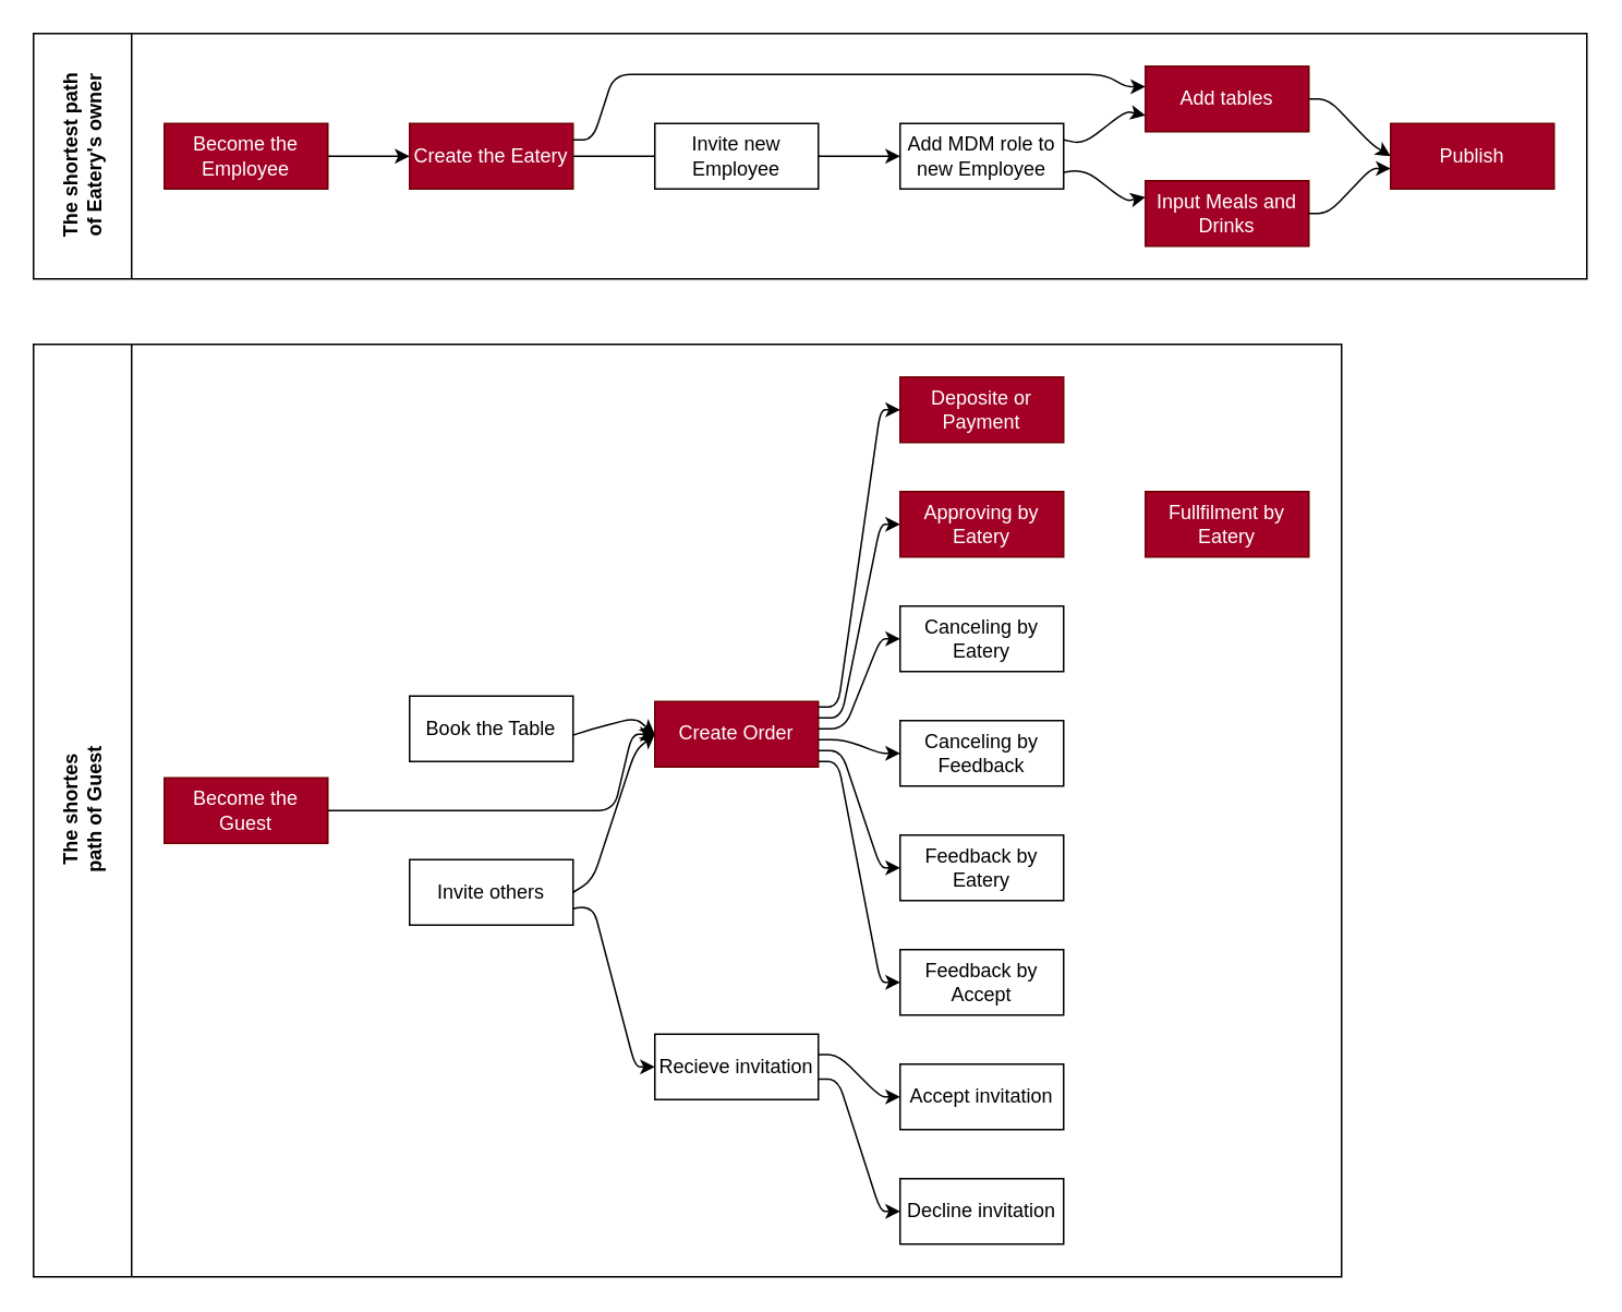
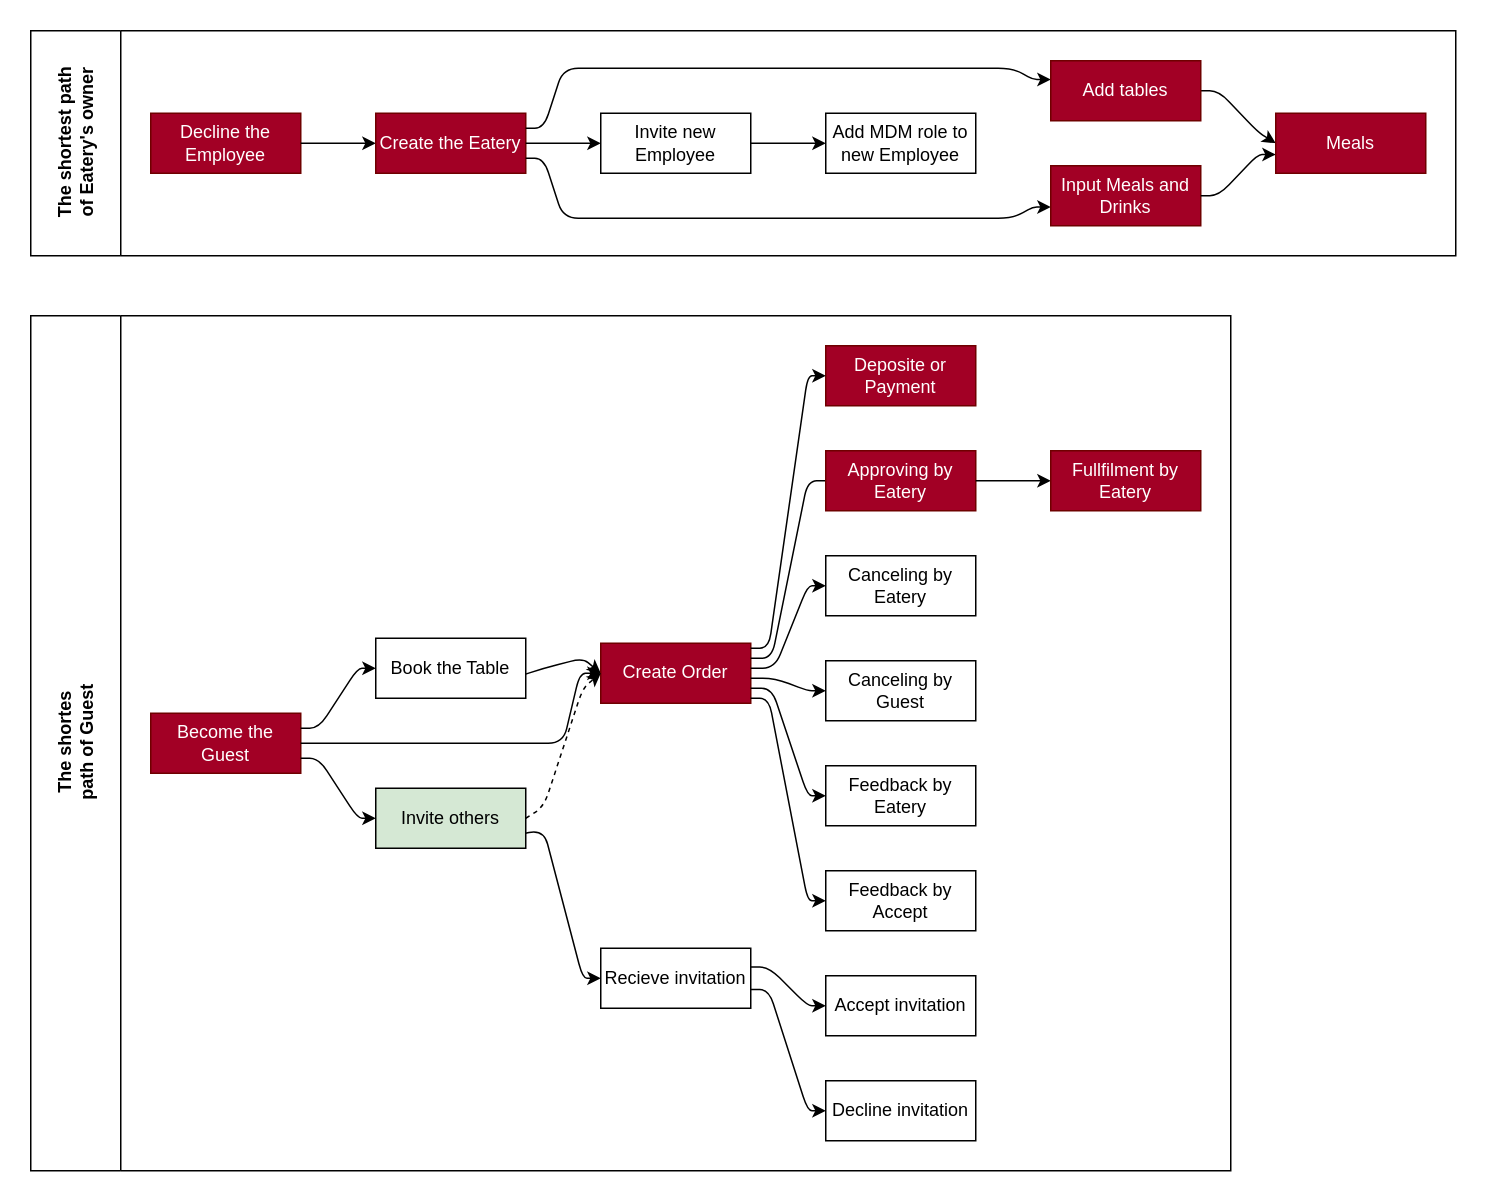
  <mxCell id="0" />
  <mxCell id="1" parent="0" />
  <mxCell id="2" value="The shortest path &lt;br&gt;of Eatery's owner" style="swimlane;html=1;startSize=60;horizontal=0;childLayout=flowLayout;flowOrientation=west;resizable=0;interRankCellSpacing=50;containerType=tree;fontSize=12;" vertex="1" parent="1"><mxGeometry x="20" y="20" width="950" height="150" as="geometry" /></mxCell>
- <mxCell id="3" value="Become the Employee" style="whiteSpace=wrap;html=1;fillColor=#a20025;fontColor=#ffffff;strokeColor=#6F0000;" vertex="1" parent="2"><mxGeometry x="80" y="55" width="100" height="40" as="geometry" /></mxCell>
+ <mxCell id="3" value="Decline the Employee" style="whiteSpace=wrap;html=1;fillColor=#a20025;fontColor=#ffffff;strokeColor=#6F0000;" vertex="1" parent="2"><mxGeometry x="80" y="55" width="100" height="40" as="geometry" /></mxCell>
  <mxCell id="4" value="" style="html=1;rounded=1;curved=0;sourcePerimeterSpacing=0;targetPerimeterSpacing=0;startSize=6;endSize=6;noEdgeStyle=1;orthogonal=1;" edge="1" target="5" source="3" parent="2"><mxGeometry relative="1" as="geometry"><mxPoint x="2260" y="840" as="sourcePoint" /><Array as="points"><mxPoint x="192" y="75" /><mxPoint x="218" y="75" /></Array></mxGeometry></mxCell>
  <mxCell id="5" value="Create the Eatery" style="whiteSpace=wrap;html=1;fillColor=#a20025;fontColor=#ffffff;strokeColor=#6F0000;" vertex="1" parent="2"><mxGeometry x="230" y="55" width="100" height="40" as="geometry" /></mxCell>
- <mxCell id="6" value="" style="html=1;rounded=1;curved=0;sourcePerimeterSpacing=0;targetPerimeterSpacing=0;startSize=6;endSize=6;noEdgeStyle=1;orthogonal=1;endArrow=none;" edge="1" target="7" source="5" parent="2"><mxGeometry relative="1" as="geometry"><mxPoint x="2330" y="800" as="sourcePoint" /><Array as="points"><mxPoint x="344" y="75" /><mxPoint x="368" y="75" /></Array></mxGeometry></mxCell>
+ <mxCell id="6" value="" style="html=1;rounded=1;curved=0;sourcePerimeterSpacing=0;targetPerimeterSpacing=0;startSize=6;endSize=6;noEdgeStyle=1;orthogonal=1;" edge="1" target="7" source="5" parent="2"><mxGeometry relative="1" as="geometry"><mxPoint x="2330" y="800" as="sourcePoint" /><Array as="points"><mxPoint x="344" y="75" /><mxPoint x="368" y="75" /></Array></mxGeometry></mxCell>
  <mxCell id="7" value="Invite new Employee" style="whiteSpace=wrap;html=1;" vertex="1" parent="2"><mxGeometry x="380" y="55" width="100" height="40" as="geometry" /></mxCell>
  <mxCell id="8" value="" style="html=1;rounded=1;curved=0;sourcePerimeterSpacing=0;targetPerimeterSpacing=0;startSize=6;endSize=6;noEdgeStyle=1;orthogonal=1;" edge="1" target="10" source="5" parent="2"><mxGeometry relative="1" as="geometry"><mxPoint x="2400" y="760" as="sourcePoint" /><Array as="points"><mxPoint x="342" y="65" /><mxPoint x="355" y="25" /><mxPoint x="505" y="25" /><mxPoint x="505" y="25" /><mxPoint x="655" y="25" /><mxPoint x="668" y="32.5" /></Array></mxGeometry></mxCell>
  <mxCell id="9" style="edgeStyle=none;html=1;exitX=1;exitY=0.5;exitDx=0;exitDy=0;entryX=0;entryY=0.5;entryDx=0;entryDy=0;noEdgeStyle=1;orthogonal=1;" edge="1" parent="2" source="10" target="18"><mxGeometry relative="1" as="geometry"><Array as="points"><mxPoint x="792" y="40" /><mxPoint x="818" y="67.5" /></Array></mxGeometry></mxCell>
  <mxCell id="10" value="Add tables" style="whiteSpace=wrap;html=1;fillColor=#a20025;fontColor=#ffffff;strokeColor=#6F0000;" vertex="1" parent="2"><mxGeometry x="680" y="20" width="100" height="40" as="geometry" /></mxCell>
  <mxCell id="11" value="" style="html=1;rounded=1;curved=0;sourcePerimeterSpacing=0;targetPerimeterSpacing=0;startSize=6;endSize=6;noEdgeStyle=1;orthogonal=1;" edge="1" target="14" source="7" parent="2"><mxGeometry relative="1" as="geometry"><mxPoint x="2280" y="727.5" as="sourcePoint" /><Array as="points"><mxPoint x="492" y="75" /><mxPoint x="518" y="75" /></Array></mxGeometry></mxCell>
- <mxCell id="12" style="edgeStyle=none;html=1;exitX=1;exitY=0.25;exitDx=0;exitDy=0;entryX=0;entryY=0.75;entryDx=0;entryDy=0;noEdgeStyle=1;orthogonal=1;entryPerimeter=0;" edge="1" parent="2" source="14" target="10"><mxGeometry relative="1" as="geometry"><Array as="points"><mxPoint x="642" y="67.5" /><mxPoint x="668" y="47.5" /></Array></mxGeometry></mxCell>
- <mxCell id="13" style="edgeStyle=none;html=1;exitX=0.5;exitY=1;exitDx=0;exitDy=0;entryX=0;entryY=0.25;entryDx=0;entryDy=0;noEdgeStyle=1;orthogonal=1;" edge="1" parent="2" source="14" target="16"><mxGeometry relative="1" as="geometry"><Array as="points"><mxPoint x="642" y="82.5" /><mxPoint x="668" y="102.5" /></Array></mxGeometry></mxCell>
  <mxCell id="14" value="Add MDM role to new Employee" style="whiteSpace=wrap;html=1;" vertex="1" parent="2"><mxGeometry x="530" y="55" width="100" height="40" as="geometry" /></mxCell>
+ <mxCell id="15" value="" style="html=1;rounded=1;curved=0;sourcePerimeterSpacing=0;targetPerimeterSpacing=0;startSize=6;endSize=6;noEdgeStyle=1;orthogonal=1;" edge="1" target="16" source="5" parent="2"><mxGeometry relative="1" as="geometry"><mxPoint x="2040" y="611.389" as="sourcePoint" /><Array as="points"><mxPoint x="342" y="85" /><mxPoint x="355" y="125" /><mxPoint x="505" y="125" /><mxPoint x="505" y="125" /><mxPoint x="655" y="125" /><mxPoint x="668" y="117.5" /></Array></mxGeometry></mxCell>
  <mxCell id="16" value="Input Meals and Drinks" style="whiteSpace=wrap;html=1;fillColor=#a20025;fontColor=#ffffff;strokeColor=#6F0000;" vertex="1" parent="2"><mxGeometry x="680" y="90" width="100" height="40" as="geometry" /></mxCell>
  <mxCell id="17" value="" style="html=1;rounded=1;curved=0;sourcePerimeterSpacing=0;targetPerimeterSpacing=0;startSize=6;endSize=6;noEdgeStyle=1;orthogonal=1;" edge="1" target="18" source="16" parent="2"><mxGeometry relative="1" as="geometry"><mxPoint x="1600" y="395" as="sourcePoint" /><Array as="points"><mxPoint x="792" y="110" /><mxPoint x="818" y="82.5" /></Array></mxGeometry></mxCell>
- <mxCell id="18" value="Publish" style="whiteSpace=wrap;html=1;fillColor=#a20025;fontColor=#ffffff;strokeColor=#6F0000;" vertex="1" parent="2"><mxGeometry x="830" y="55" width="100" height="40" as="geometry" /></mxCell>
+ <mxCell id="18" value="Meals" style="whiteSpace=wrap;html=1;fillColor=#a20025;fontColor=#ffffff;strokeColor=#6F0000;" vertex="1" parent="2"><mxGeometry x="830" y="55" width="100" height="40" as="geometry" /></mxCell>
  <mxCell id="19" value="The shortes &lt;br&gt;path of Guest" style="swimlane;html=1;startSize=60;horizontal=0;childLayout=flowLayout;flowOrientation=west;resizable=0;interRankCellSpacing=50;containerType=tree;fontSize=12;" vertex="1" parent="1"><mxGeometry x="20" y="210" width="800" height="570" as="geometry" /></mxCell>
  <mxCell id="20" value="Become the Guest" style="whiteSpace=wrap;html=1;fillColor=#a20025;fontColor=#ffffff;strokeColor=#6F0000;" vertex="1" parent="19"><mxGeometry x="80" y="265" width="100" height="40" as="geometry" /></mxCell>
  <mxCell id="21" style="edgeStyle=none;html=1;exitX=0.5;exitY=1;exitDx=0;exitDy=0;entryX=0;entryY=0.5;entryDx=0;entryDy=0;noEdgeStyle=1;orthogonal=1;" edge="1" parent="19" source="22" target="24"><mxGeometry relative="1" as="geometry"><Array as="points"><mxPoint x="342" y="235" /><mxPoint x="368" y="228.333" /></Array></mxGeometry></mxCell>
  <mxCell id="22" value="Book the Table" style="whiteSpace=wrap;html=1;" vertex="1" parent="19"><mxGeometry x="230" y="215" width="100" height="40" as="geometry" /></mxCell>
+ <mxCell id="23" value="" style="html=1;rounded=1;curved=0;sourcePerimeterSpacing=0;targetPerimeterSpacing=0;startSize=6;endSize=6;noEdgeStyle=1;orthogonal=1;" edge="1" parent="19" source="20" target="22"><mxGeometry relative="1" as="geometry"><Array as="points"><mxPoint x="192" y="275" /><mxPoint x="218" y="235" /></Array></mxGeometry></mxCell>
  <mxCell id="24" value="Create Order" style="whiteSpace=wrap;html=1;fillColor=#a20025;fontColor=#ffffff;strokeColor=#6F0000;" vertex="1" parent="19"><mxGeometry x="380" y="218.333" width="100" height="40" as="geometry" /></mxCell>
  <mxCell id="25" value="" style="html=1;rounded=1;curved=0;sourcePerimeterSpacing=0;targetPerimeterSpacing=0;startSize=6;endSize=6;noEdgeStyle=1;orthogonal=1;" edge="1" parent="19" source="20" target="24"><mxGeometry relative="1" as="geometry"><Array as="points"><mxPoint x="194" y="285" /><mxPoint x="205" y="285" /><mxPoint x="355" y="285" /><mxPoint x="366" y="238.333" /></Array></mxGeometry></mxCell>
  <mxCell id="26" value="Deposite or Payment" style="whiteSpace=wrap;html=1;fillColor=#a20025;fontColor=#ffffff;strokeColor=#6F0000;" vertex="1" parent="19"><mxGeometry x="530" y="20" width="100" height="40" as="geometry" /></mxCell>
  <mxCell id="27" value="" style="html=1;rounded=1;curved=0;sourcePerimeterSpacing=0;targetPerimeterSpacing=0;startSize=6;endSize=6;noEdgeStyle=1;orthogonal=1;" edge="1" parent="19" source="24" target="26"><mxGeometry relative="1" as="geometry"><Array as="points"><mxPoint x="492" y="221.667" /><mxPoint x="518" y="40" /></Array></mxGeometry></mxCell>
- <mxCell id="28" value="" style="html=1;rounded=1;curved=0;sourcePerimeterSpacing=0;targetPerimeterSpacing=0;startSize=6;endSize=6;noEdgeStyle=1;orthogonal=1;" edge="1" target="29" source="24" parent="19"><mxGeometry relative="1" as="geometry"><mxPoint x="5540" y="1642.5" as="sourcePoint" /><Array as="points"><mxPoint x="494" y="228.333" /><mxPoint x="518" y="110" /></Array></mxGeometry></mxCell>
+ <mxCell id="28" value="" style="html=1;rounded=1;curved=0;sourcePerimeterSpacing=0;targetPerimeterSpacing=0;startSize=6;endSize=6;noEdgeStyle=1;orthogonal=1;endArrow=none;" edge="1" target="29" source="24" parent="19"><mxGeometry relative="1" as="geometry"><mxPoint x="5540" y="1642.5" as="sourcePoint" /><Array as="points"><mxPoint x="494" y="228.333" /><mxPoint x="518" y="110" /></Array></mxGeometry></mxCell>
  <mxCell id="29" value="Approving by Eatery" style="whiteSpace=wrap;html=1;fillColor=#a20025;fontColor=#ffffff;strokeColor=#6F0000;" vertex="1" parent="19"><mxGeometry x="530" y="90" width="100" height="40" as="geometry" /></mxCell>
+ <mxCell id="30" value="" style="html=1;rounded=1;curved=0;sourcePerimeterSpacing=0;targetPerimeterSpacing=0;startSize=6;endSize=6;noEdgeStyle=1;orthogonal=1;" edge="1" target="31" source="29" parent="19"><mxGeometry relative="1" as="geometry"><mxPoint x="5200" y="1487.5" as="sourcePoint" /><Array as="points"><mxPoint x="642" y="110" /><mxPoint x="668" y="110" /></Array></mxGeometry></mxCell>
  <mxCell id="31" value="Fullfilment by Eatery" style="whiteSpace=wrap;html=1;fillColor=#a20025;fontColor=#ffffff;strokeColor=#6F0000;" vertex="1" parent="19"><mxGeometry x="680" y="90" width="100" height="40" as="geometry" /></mxCell>
  <mxCell id="32" value="" style="html=1;rounded=1;curved=0;sourcePerimeterSpacing=0;targetPerimeterSpacing=0;startSize=6;endSize=6;noEdgeStyle=1;orthogonal=1;" edge="1" target="33" source="24" parent="19"><mxGeometry relative="1" as="geometry"><mxPoint x="4640" y="1322.5" as="sourcePoint" /><Array as="points"><mxPoint x="496" y="235" /><mxPoint x="518" y="180" /></Array></mxGeometry></mxCell>
  <mxCell id="33" value="Canceling by Eatery" style="whiteSpace=wrap;html=1;" vertex="1" parent="19"><mxGeometry x="530" y="160" width="100" height="40" as="geometry" /></mxCell>
  <mxCell id="34" value="" style="html=1;rounded=1;curved=0;sourcePerimeterSpacing=0;targetPerimeterSpacing=0;startSize=6;endSize=6;noEdgeStyle=1;orthogonal=1;" edge="1" target="35" source="24" parent="19"><mxGeometry relative="1" as="geometry"><mxPoint x="4480" y="1312" as="sourcePoint" /><Array as="points"><mxPoint x="496" y="241.667" /><mxPoint x="518" y="250" /></Array></mxGeometry></mxCell>
- <mxCell id="35" value="Canceling by Feedback" style="whiteSpace=wrap;html=1;" vertex="1" parent="19"><mxGeometry x="530" y="230" width="100" height="40" as="geometry" /></mxCell>
+ <mxCell id="35" value="Canceling by Guest" style="whiteSpace=wrap;html=1;" vertex="1" parent="19"><mxGeometry x="530" y="230" width="100" height="40" as="geometry" /></mxCell>
  <mxCell id="36" value="" style="html=1;rounded=1;curved=0;sourcePerimeterSpacing=0;targetPerimeterSpacing=0;startSize=6;endSize=6;noEdgeStyle=1;orthogonal=1;" edge="1" target="37" source="24" parent="19"><mxGeometry relative="1" as="geometry"><mxPoint x="3840" y="1219.583" as="sourcePoint" /><Array as="points"><mxPoint x="494" y="248.333" /><mxPoint x="518" y="320" /></Array></mxGeometry></mxCell>
  <mxCell id="37" value="Feedback by Eatery" style="whiteSpace=wrap;html=1;" vertex="1" parent="19"><mxGeometry x="530" y="300" width="100" height="40" as="geometry" /></mxCell>
  <mxCell id="38" value="" style="html=1;rounded=1;curved=0;sourcePerimeterSpacing=0;targetPerimeterSpacing=0;startSize=6;endSize=6;noEdgeStyle=1;orthogonal=1;" edge="1" target="39" source="24" parent="19"><mxGeometry relative="1" as="geometry"><mxPoint x="3680" y="1218.857" as="sourcePoint" /><Array as="points"><mxPoint x="492" y="255.0" /><mxPoint x="518" y="390" /></Array></mxGeometry></mxCell>
  <mxCell id="39" value="Feedback by Accept" style="whiteSpace=wrap;html=1;" vertex="1" parent="19"><mxGeometry x="530" y="370" width="100" height="40" as="geometry" /></mxCell>
- <mxCell id="41" style="edgeStyle=none;html=1;exitX=1;exitY=0.5;exitDx=0;exitDy=0;entryX=0;entryY=0.5;entryDx=0;entryDy=0;noEdgeStyle=1;orthogonal=1;" edge="1" parent="19" source="43" target="24"><mxGeometry relative="1" as="geometry"><Array as="points"><mxPoint x="342" y="327.5" /><mxPoint x="368" y="248.333" /></Array></mxGeometry></mxCell>
+ <mxCell id="40" value="" style="edgeStyle=none;html=1;noEdgeStyle=1;orthogonal=1;" edge="1" source="20" target="43" parent="19"><mxGeometry relative="1" as="geometry"><Array as="points"><mxPoint x="192" y="295" /><mxPoint x="218" y="335" /></Array></mxGeometry></mxCell>
+ <mxCell id="41" style="edgeStyle=none;html=1;exitX=1;exitY=0.5;exitDx=0;exitDy=0;entryX=0;entryY=0.5;entryDx=0;entryDy=0;noEdgeStyle=1;orthogonal=1;dashed=1;" edge="1" parent="19" source="43" target="24"><mxGeometry relative="1" as="geometry"><Array as="points"><mxPoint x="342" y="327.5" /><mxPoint x="368" y="248.333" /></Array></mxGeometry></mxCell>
  <mxCell id="42" style="edgeStyle=none;html=1;exitX=0.5;exitY=1;exitDx=0;exitDy=0;entryX=0;entryY=0.5;entryDx=0;entryDy=0;noEdgeStyle=1;orthogonal=1;" edge="1" parent="19" source="43" target="44"><mxGeometry relative="1" as="geometry"><Array as="points"><mxPoint x="342" y="342.5" /><mxPoint x="368" y="441.667" /></Array></mxGeometry></mxCell>
- <mxCell id="43" value="Invite others" style="whiteSpace=wrap;html=1;" vertex="1" parent="19"><mxGeometry x="230" y="315" width="100" height="40" as="geometry" /></mxCell>
+ <mxCell id="43" value="Invite others" style="whiteSpace=wrap;html=1;fillColor=#d5e8d4;" vertex="1" parent="19"><mxGeometry x="230" y="315" width="100" height="40" as="geometry" /></mxCell>
  <mxCell id="44" value="Recieve invitation" style="whiteSpace=wrap;html=1;" vertex="1" parent="19"><mxGeometry x="380" y="421.667" width="100" height="40" as="geometry" /></mxCell>
  <mxCell id="45" value="" style="edgeStyle=none;html=1;noEdgeStyle=1;orthogonal=1;" edge="1" source="44" target="46" parent="19"><mxGeometry relative="1" as="geometry"><Array as="points"><mxPoint x="492" y="434.167" /><mxPoint x="518" y="460" /></Array></mxGeometry></mxCell>
  <mxCell id="46" value="Accept invitation" style="whiteSpace=wrap;html=1;" vertex="1" parent="19"><mxGeometry x="530" y="440" width="100" height="40" as="geometry" /></mxCell>
  <mxCell id="47" value="" style="edgeStyle=none;html=1;noEdgeStyle=1;orthogonal=1;" edge="1" target="48" source="44" parent="19"><mxGeometry relative="1" as="geometry"><mxPoint x="1620" y="1070" as="sourcePoint" /><Array as="points"><mxPoint x="492" y="449.167" /><mxPoint x="518" y="530" /></Array></mxGeometry></mxCell>
  <mxCell id="48" value="Decline invitation" style="whiteSpace=wrap;html=1;" vertex="1" parent="19"><mxGeometry x="530" y="510" width="100" height="40" as="geometry" /></mxCell>
